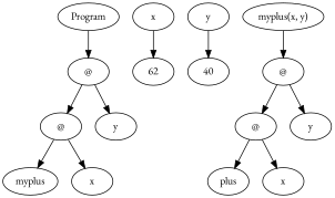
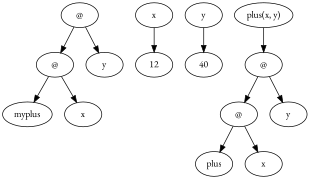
  digraph {
    fontname="EB Garamond"
    node [fontname="EB Garamond"]
    edge [fontname="EB Garamond"]
-   n1 [label=Program]
    n2 [label="@"]
    n3 [label="@"]
    n4 [label=y]
    n5 [label=myplus]
    n6 [label=x]
    n7 [label=x]
-   n8 [label=62]
+   n8 [label=12]
    n9 [label=y]
    n10 [label=40]
-   n11 [label="myplus(x, y)"]
+   n11 [label="plus(x, y)"]
    n12 [label="@"]
    n13 [label="@"]
    n14 [label=y]
    n15 [label=plus]
    n16 [label=x]
-   n1 -> n2
    n2 -> n3
    n2 -> n4
    n3 -> n5
    n3 -> n6
    n7 -> n8
    n9 -> n10
    n11 -> n12
    n12 -> n13
    n12 -> n14
    n13 -> n15
    n13 -> n16
  }
